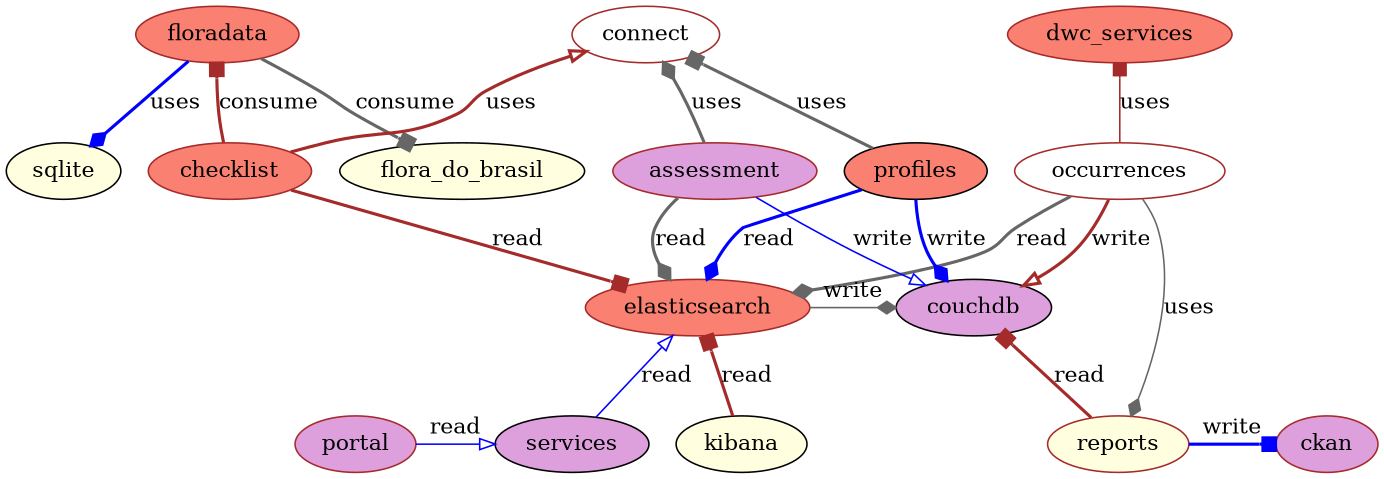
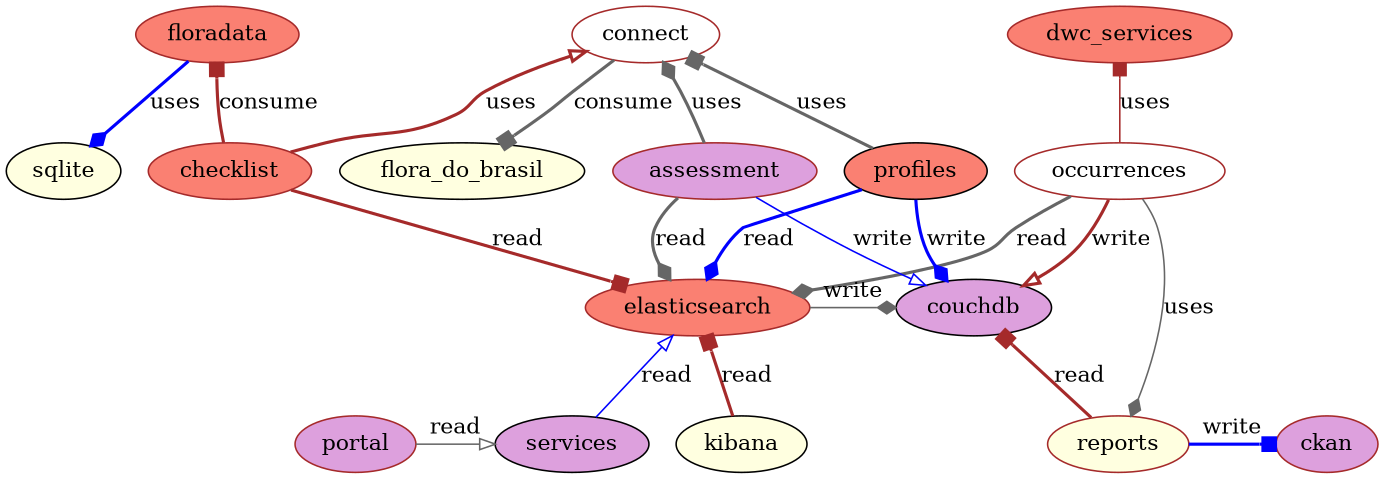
  digraph {
    node [color=brown fillcolor=salmon style=filled]
    edge [arrowhead=diamond color=gray40 style=bold]
    floradata [group=ws]
    dwc_services [group=ws]
    connect [fillcolor=white]
    checklist
    occurrences [fillcolor=white]
    profiles [color=black]
    assessment [fillcolor=plum]
    couchdb [color=black fillcolor=plum group=db]
    elasticsearch [group=db]
    services [color=black fillcolor=plum]
    reports [fillcolor=lightyellow]
    kibana [color=black fillcolor=lightyellow]
    portal [fillcolor=plum]
    ckan [fillcolor=plum]
    sqlite [color=black fillcolor=lightyellow group=db]
    flora_do_brasil [color=black fillcolor=lightyellow]
    subgraph sub_1 {
      rank=min
      floradata
      dwc_services
      connect
    }
    subgraph sub_2 {
      rank=same
      checklist
      occurrences
      profiles
      assessment
    }
    subgraph sub_3 {
      rank=same
      couchdb
      elasticsearch
    }
    subgraph sub_4 {
      rank=max
      services
      reports
      kibana
    }
    subgraph sub_5 {
      rank=sink
      portal
      ckan
    }
    floradata -> sqlite [color=blue label=uses]
-   floradata -> flora_do_brasil [arrowhead=box label=consume]
+   connect -> flora_do_brasil [arrowhead=box label=consume]
    checklist -> floradata [arrowhead=box color=brown label=consume]
    checklist -> connect [arrowhead=onormal color=brown label=uses]
    checklist -> elasticsearch [arrowhead=box color=brown label=read]
    occurrences -> dwc_services [arrowhead=box color=brown label=uses style=solid]
    occurrences -> couchdb [arrowhead=onormal color=brown label=write]
    occurrences -> elasticsearch [label=read]
    occurrences -> reports [label=uses style=solid]
    profiles -> connect [arrowhead=box label=uses]
    profiles -> couchdb [color=blue label=write]
    profiles -> elasticsearch [color=blue label=read]
    assessment -> connect [label=uses]
    assessment -> couchdb [arrowhead=onormal color=blue label=write style=solid]
    assessment -> elasticsearch [label=read]
    elasticsearch -> couchdb [label=write style=solid]
    services -> elasticsearch [arrowhead=onormal color=blue label=read style=solid]
    reports -> couchdb [arrowhead=box color=brown label=read]
    reports -> ckan [arrowhead=box color=blue label=write]
    kibana -> elasticsearch [arrowhead=box color=brown label=read]
-   portal -> services [arrowhead=onormal color=blue label=read style=solid]
+   portal -> services [arrowhead=onormal label=read style=solid]
  }
